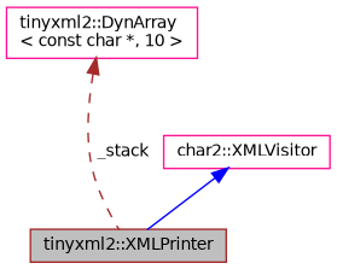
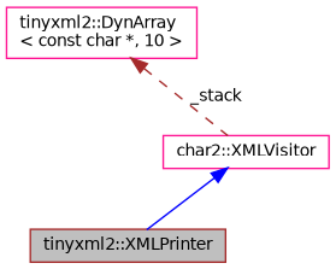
  digraph {
    node [color=deeppink fillcolor=white fontname=Helvetica fontsize=10 shape=record style=filled]
    edge [dir=back fontname=Helvetica fontsize=10 labelfontname=Helvetica labelfontsize=10]
    n1 [color=brown fillcolor=grey75 fontcolor=black height=0.2 label="tinyxml2::XMLPrinter" width=0.4]
    n2 [height=0.2 label="char2::XMLVisitor" width=0.4]
    n3 [height=0.2 label="tinyxml2::DynArray\l\< const char *, 10 \>" width=0.4]
    n2 -> n1 [color=blue style=solid]
-   n3 -> n1 [color=brown label=" _stack" style=dashed]
+   n3 -> n2 [color=brown label=" _stack" style=dashed]
  }
